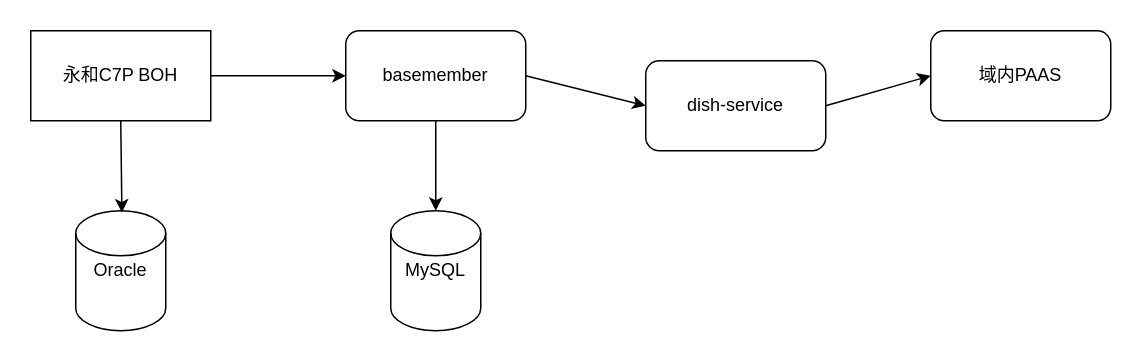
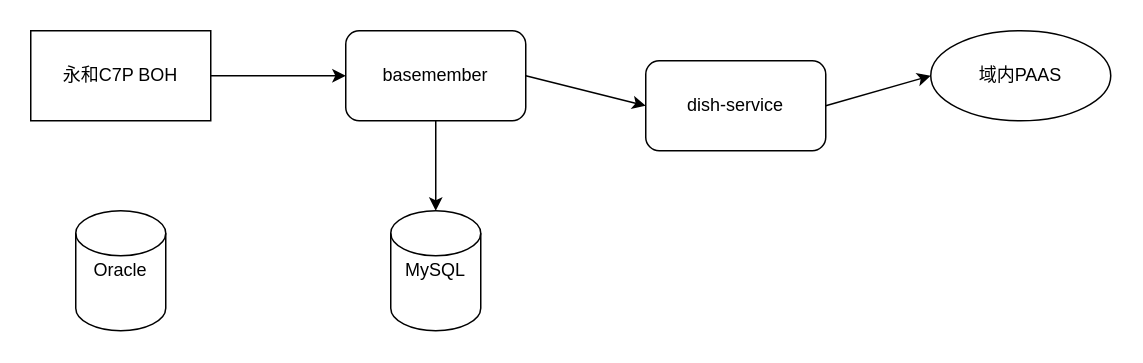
  <mxCell id="0" />
  <mxCell id="1" parent="0" />
  <mxCell id="2" value="永和C7P BOH" style="whiteSpace=wrap;html=1;rounded=0;" vertex="1" parent="1"><mxGeometry x="20" y="20" width="120" height="60" as="geometry" /></mxCell>
  <mxCell id="3" value="Oracle" style="shape=cylinder2;whiteSpace=wrap;html=1;boundedLbl=1;backgroundOutline=1;size=15;" vertex="1" parent="1"><mxGeometry x="50" y="140" width="60" height="80" as="geometry" /></mxCell>
- <mxCell id="4" value="" style="endArrow=classic;html=1;exitX=0.5;exitY=1;exitDx=0;exitDy=0;entryX=0.513;entryY=0.015;entryDx=0;entryDy=0;entryPerimeter=0;" edge="1" parent="1" source="2" target="3"><mxGeometry width="50" height="50" relative="1" as="geometry"><mxPoint x="310" y="230" as="sourcePoint" /><mxPoint x="360" y="180" as="targetPoint" /></mxGeometry></mxCell>
  <mxCell id="5" value="basemember" style="rounded=1;whiteSpace=wrap;html=1;" vertex="1" parent="1"><mxGeometry x="230" y="20" width="120" height="60" as="geometry" /></mxCell>
  <mxCell id="6" value="MySQL" style="shape=cylinder2;whiteSpace=wrap;html=1;boundedLbl=1;backgroundOutline=1;size=15;" vertex="1" parent="1"><mxGeometry x="260" y="140" width="60" height="80" as="geometry" /></mxCell>
  <mxCell id="7" value="" style="endArrow=classic;html=1;exitX=0.5;exitY=1;exitDx=0;exitDy=0;" edge="1" parent="1" source="5" target="6"><mxGeometry width="50" height="50" relative="1" as="geometry"><mxPoint x="310" y="230" as="sourcePoint" /><mxPoint x="360" y="180" as="targetPoint" /></mxGeometry></mxCell>
  <mxCell id="8" value="" style="endArrow=classic;html=1;exitX=1;exitY=0.5;exitDx=0;exitDy=0;entryX=0;entryY=0.5;entryDx=0;entryDy=0;" edge="1" parent="1" source="2" target="5"><mxGeometry width="50" height="50" relative="1" as="geometry"><mxPoint x="310" y="220" as="sourcePoint" /><mxPoint x="360" y="170" as="targetPoint" /></mxGeometry></mxCell>
  <mxCell id="9" value="dish-service" style="rounded=1;whiteSpace=wrap;html=1;" vertex="1" parent="1"><mxGeometry x="430" y="40" width="120" height="60" as="geometry" /></mxCell>
- <mxCell id="10" value="域内PAAS" style="rounded=1;whiteSpace=wrap;html=1;" vertex="1" parent="1"><mxGeometry x="620" y="20" width="120" height="60" as="geometry" /></mxCell>
+ <mxCell id="10" value="域内PAAS" style="ellipse;whiteSpace=wrap;html=1;" vertex="1" parent="1"><mxGeometry x="620" y="20" width="120" height="60" as="geometry" /></mxCell>
  <mxCell id="11" value="" style="endArrow=classic;html=1;exitX=1;exitY=0.5;exitDx=0;exitDy=0;entryX=0;entryY=0.5;entryDx=0;entryDy=0;" edge="1" parent="1" source="5" target="9"><mxGeometry width="50" height="50" relative="1" as="geometry"><mxPoint x="356" y="190" as="sourcePoint" /><mxPoint x="406" y="140" as="targetPoint" /></mxGeometry></mxCell>
  <mxCell id="12" value="" style="endArrow=classic;html=1;entryX=0;entryY=0.5;entryDx=0;entryDy=0;exitX=1;exitY=0.5;exitDx=0;exitDy=0;" edge="1" parent="1" source="9" target="10"><mxGeometry width="50" height="50" relative="1" as="geometry"><mxPoint x="356" y="190" as="sourcePoint" /><mxPoint x="406" y="140" as="targetPoint" /></mxGeometry></mxCell>
